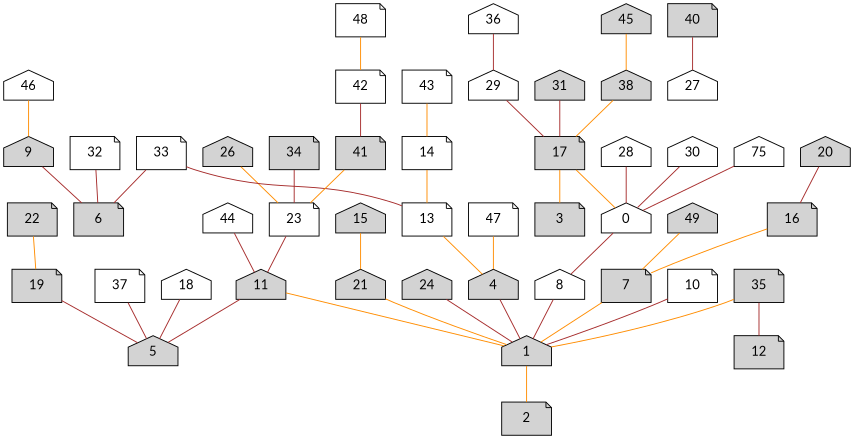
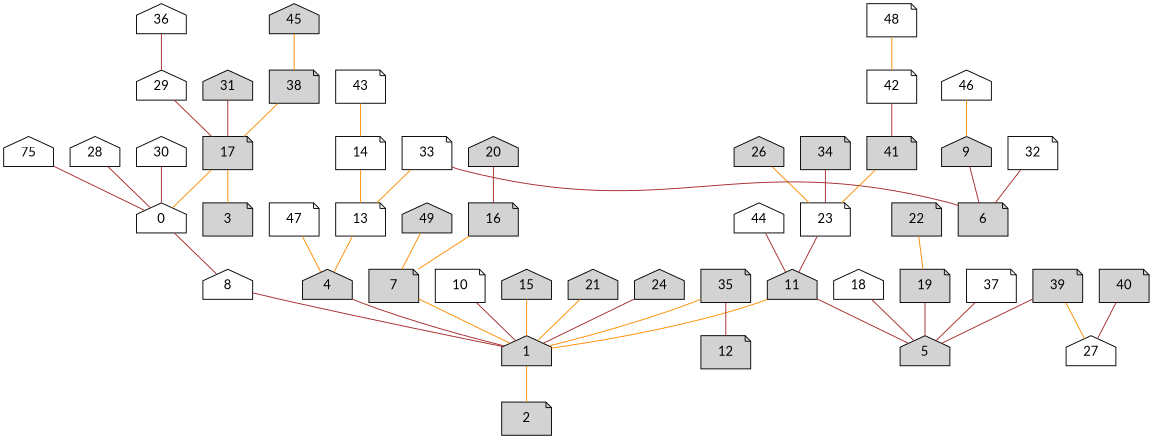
  graph {
    fontname=Lato
    node [fillcolor=lightgrey fontname=Lato shape=house style=filled]
    edge [color=brown fontname=Lato]
    0 [fillcolor=white]
    8 [fillcolor=white]
    2 [shape=note]
    1
    4
    7 [shape=note]
    6 [shape=note]
    9
    10 [fillcolor=white shape=note]
    11
    5
    13 [fillcolor=white shape=note]
    14 [fillcolor=white shape=note]
    15
    16 [shape=note]
    17 [shape=note]
    3 [shape=note]
    18 [fillcolor=white]
    19 [shape=note]
    20
    21
    22 [shape=note]
    23 [fillcolor=white shape=note]
    24
    n25 [fillcolor=white label=75]
    26
    28 [fillcolor=white]
    29 [fillcolor=white]
    30 [fillcolor=white]
    31
    32 [fillcolor=white shape=note]
    33 [fillcolor=white shape=note]
    34 [shape=note]
    35 [shape=note]
    12 [shape=note]
    36 [fillcolor=white]
    37 [fillcolor=white shape=note]
-   38
+   38 [shape=note]
+   39 [shape=note]
    27 [fillcolor=white]
    40 [shape=note]
    41 [shape=note]
    42 [fillcolor=white shape=note]
    43 [fillcolor=white shape=note]
    44 [fillcolor=white]
    45
    46 [fillcolor=white]
    47 [fillcolor=white shape=note]
    48 [fillcolor=white shape=note]
    49
    0 -- 8
    8 -- 1
    1 -- 2 [color=darkorange]
    4 -- 1
    7 -- 1 [color=darkorange]
    9 -- 6
    10 -- 1
    11 -- 1 [color=darkorange]
    11 -- 5
    13 -- 4 [color=darkorange]
    14 -- 13 [color=darkorange]
-   15 -- 21 [color=darkorange]
+   15 -- 1 [color=darkorange]
    16 -- 7 [color=darkorange]
    17 -- 0 [color=darkorange]
    17 -- 3 [color=darkorange]
    18 -- 5
    19 -- 5
    20 -- 16
    21 -- 1 [color=darkorange]
    22 -- 19 [color=darkorange]
    23 -- 11
    24 -- 1
    n25 -- 0
    26 -- 23 [color=darkorange]
    28 -- 0
    29 -- 17
    30 -- 0
    31 -- 17
    32 -- 6
    33 -- 6
-   33 -- 13
+   33 -- 13 [color=darkorange]
    34 -- 23
    35 -- 1 [color=darkorange]
    35 -- 12
    36 -- 29
    37 -- 5
    38 -- 17 [color=darkorange]
+   39 -- 5
+   39 -- 27 [color=darkorange]
    40 -- 27
    41 -- 23 [color=darkorange]
    42 -- 41
    43 -- 14 [color=darkorange]
    44 -- 11
    45 -- 38 [color=darkorange]
    46 -- 9 [color=darkorange]
    47 -- 4 [color=darkorange]
    48 -- 42 [color=darkorange]
    49 -- 7 [color=darkorange]
  }
